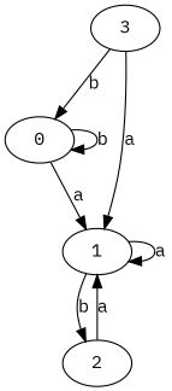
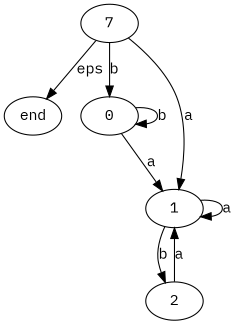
  digraph {
    fontname="IBM Plex Mono"
    node [fontname="IBM Plex Mono"]
    edge [fontname="IBM Plex Mono"]
-   3
+   3 [label=7]
+   end
    0
    1
    2
+   3 -> end [label=eps]
    3 -> 0 [label=b]
    3 -> 1 [label=a]
    0 -> 0 [label=b]
    0 -> 1 [label=a]
    1 -> 1 [label=a]
    1 -> 2 [label=b]
    2 -> 1 [label=a]
  }
